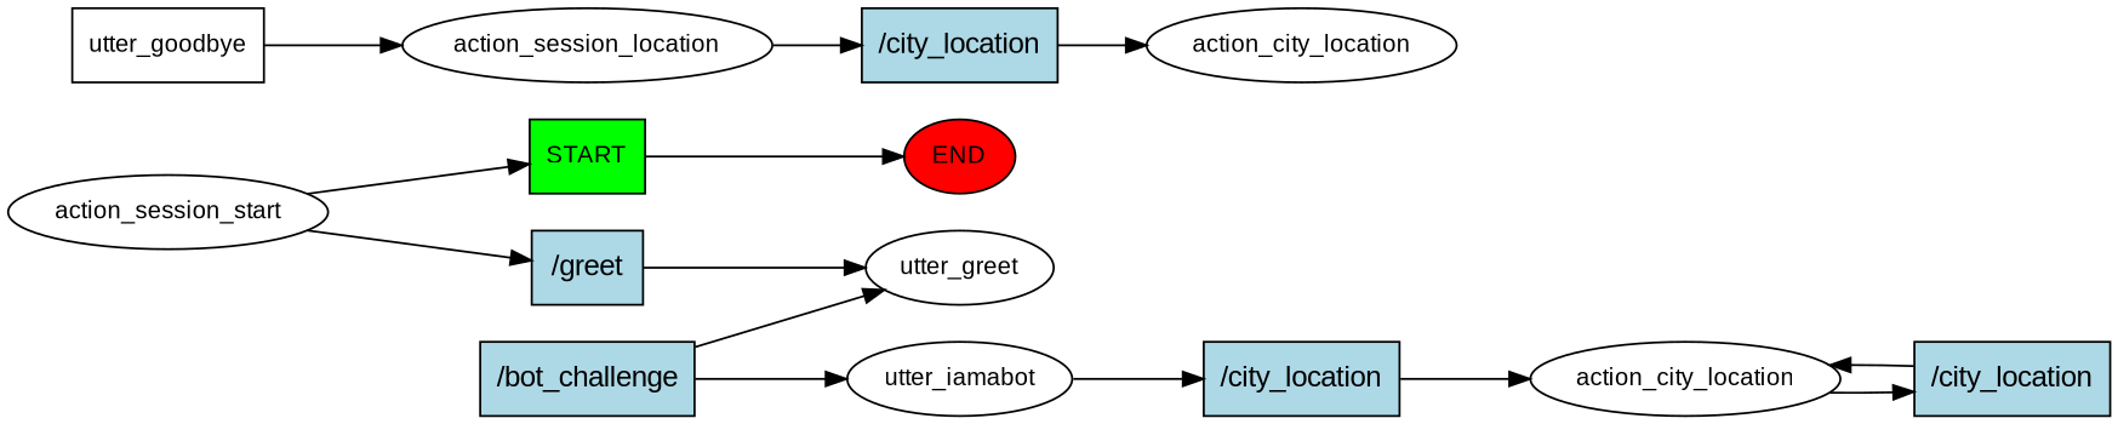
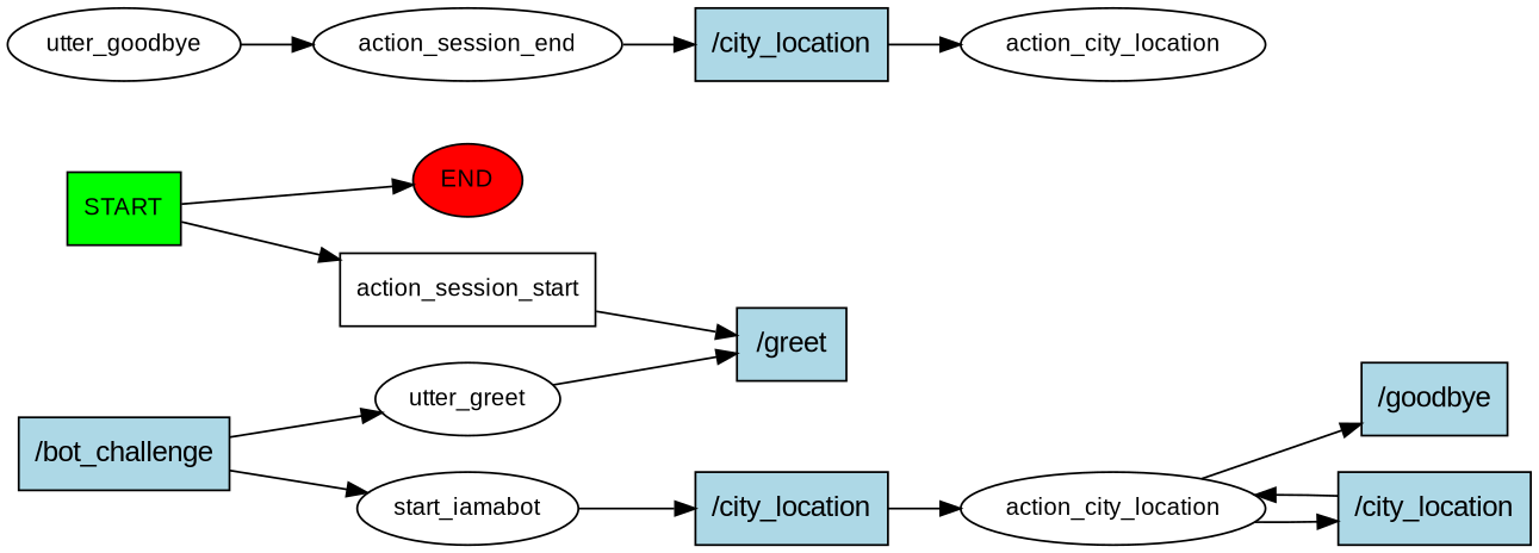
  digraph {
    fontname="Liberation Sans"
    rankdir=LR
    node [fontname="Liberation Sans" fontsize=12 style=filled]
    edge [fontname="Liberation Sans"]
    n1 [fillcolor=green label=START shape=box]
    n2 [fillcolor=red label=END]
-   n3 [label=action_session_start style=""]
+   n3 [label=action_session_start shape=box style=""]
    n4 [fillcolor=lightblue label="/greet" shape=rect fontsize=""]
    n5 [label=utter_greet style=""]
    n6 [fillcolor=lightblue label="/bot_challenge" shape=rect fontsize=""]
-   n7 [label=utter_iamabot style=""]
+   n7 [label=start_iamabot style=""]
    n8 [fillcolor=lightblue label="/city_location" shape=rect fontsize=""]
    n9 [label=action_city_location style=""]
+   n10 [fillcolor=lightblue label="/goodbye" shape=rect fontsize=""]
    n11 [fillcolor=lightblue label="/city_location" shape=rect fontsize=""]
-   n12 [label=utter_goodbye shape=box style=""]
-   n13 [label=action_session_location style=""]
+   n12 [label=utter_goodbye style=""]
+   n13 [label=action_session_end style=""]
    n14 [fillcolor=lightblue label="/city_location" shape=rect fontsize=""]
    n15 [label=action_city_location style=""]
    n1 -> n2
-   n3 -> n1
+   n1 -> n3
    n3 -> n4
-   n4 -> n5
+   n5 -> n4
    n6 -> n5
    n6 -> n7
    n7 -> n8
    n8 -> n9
+   n9 -> n10
    n9 -> n11
    n11 -> n9
    n12 -> n13
    n13 -> n14
    n14 -> n15
  }
